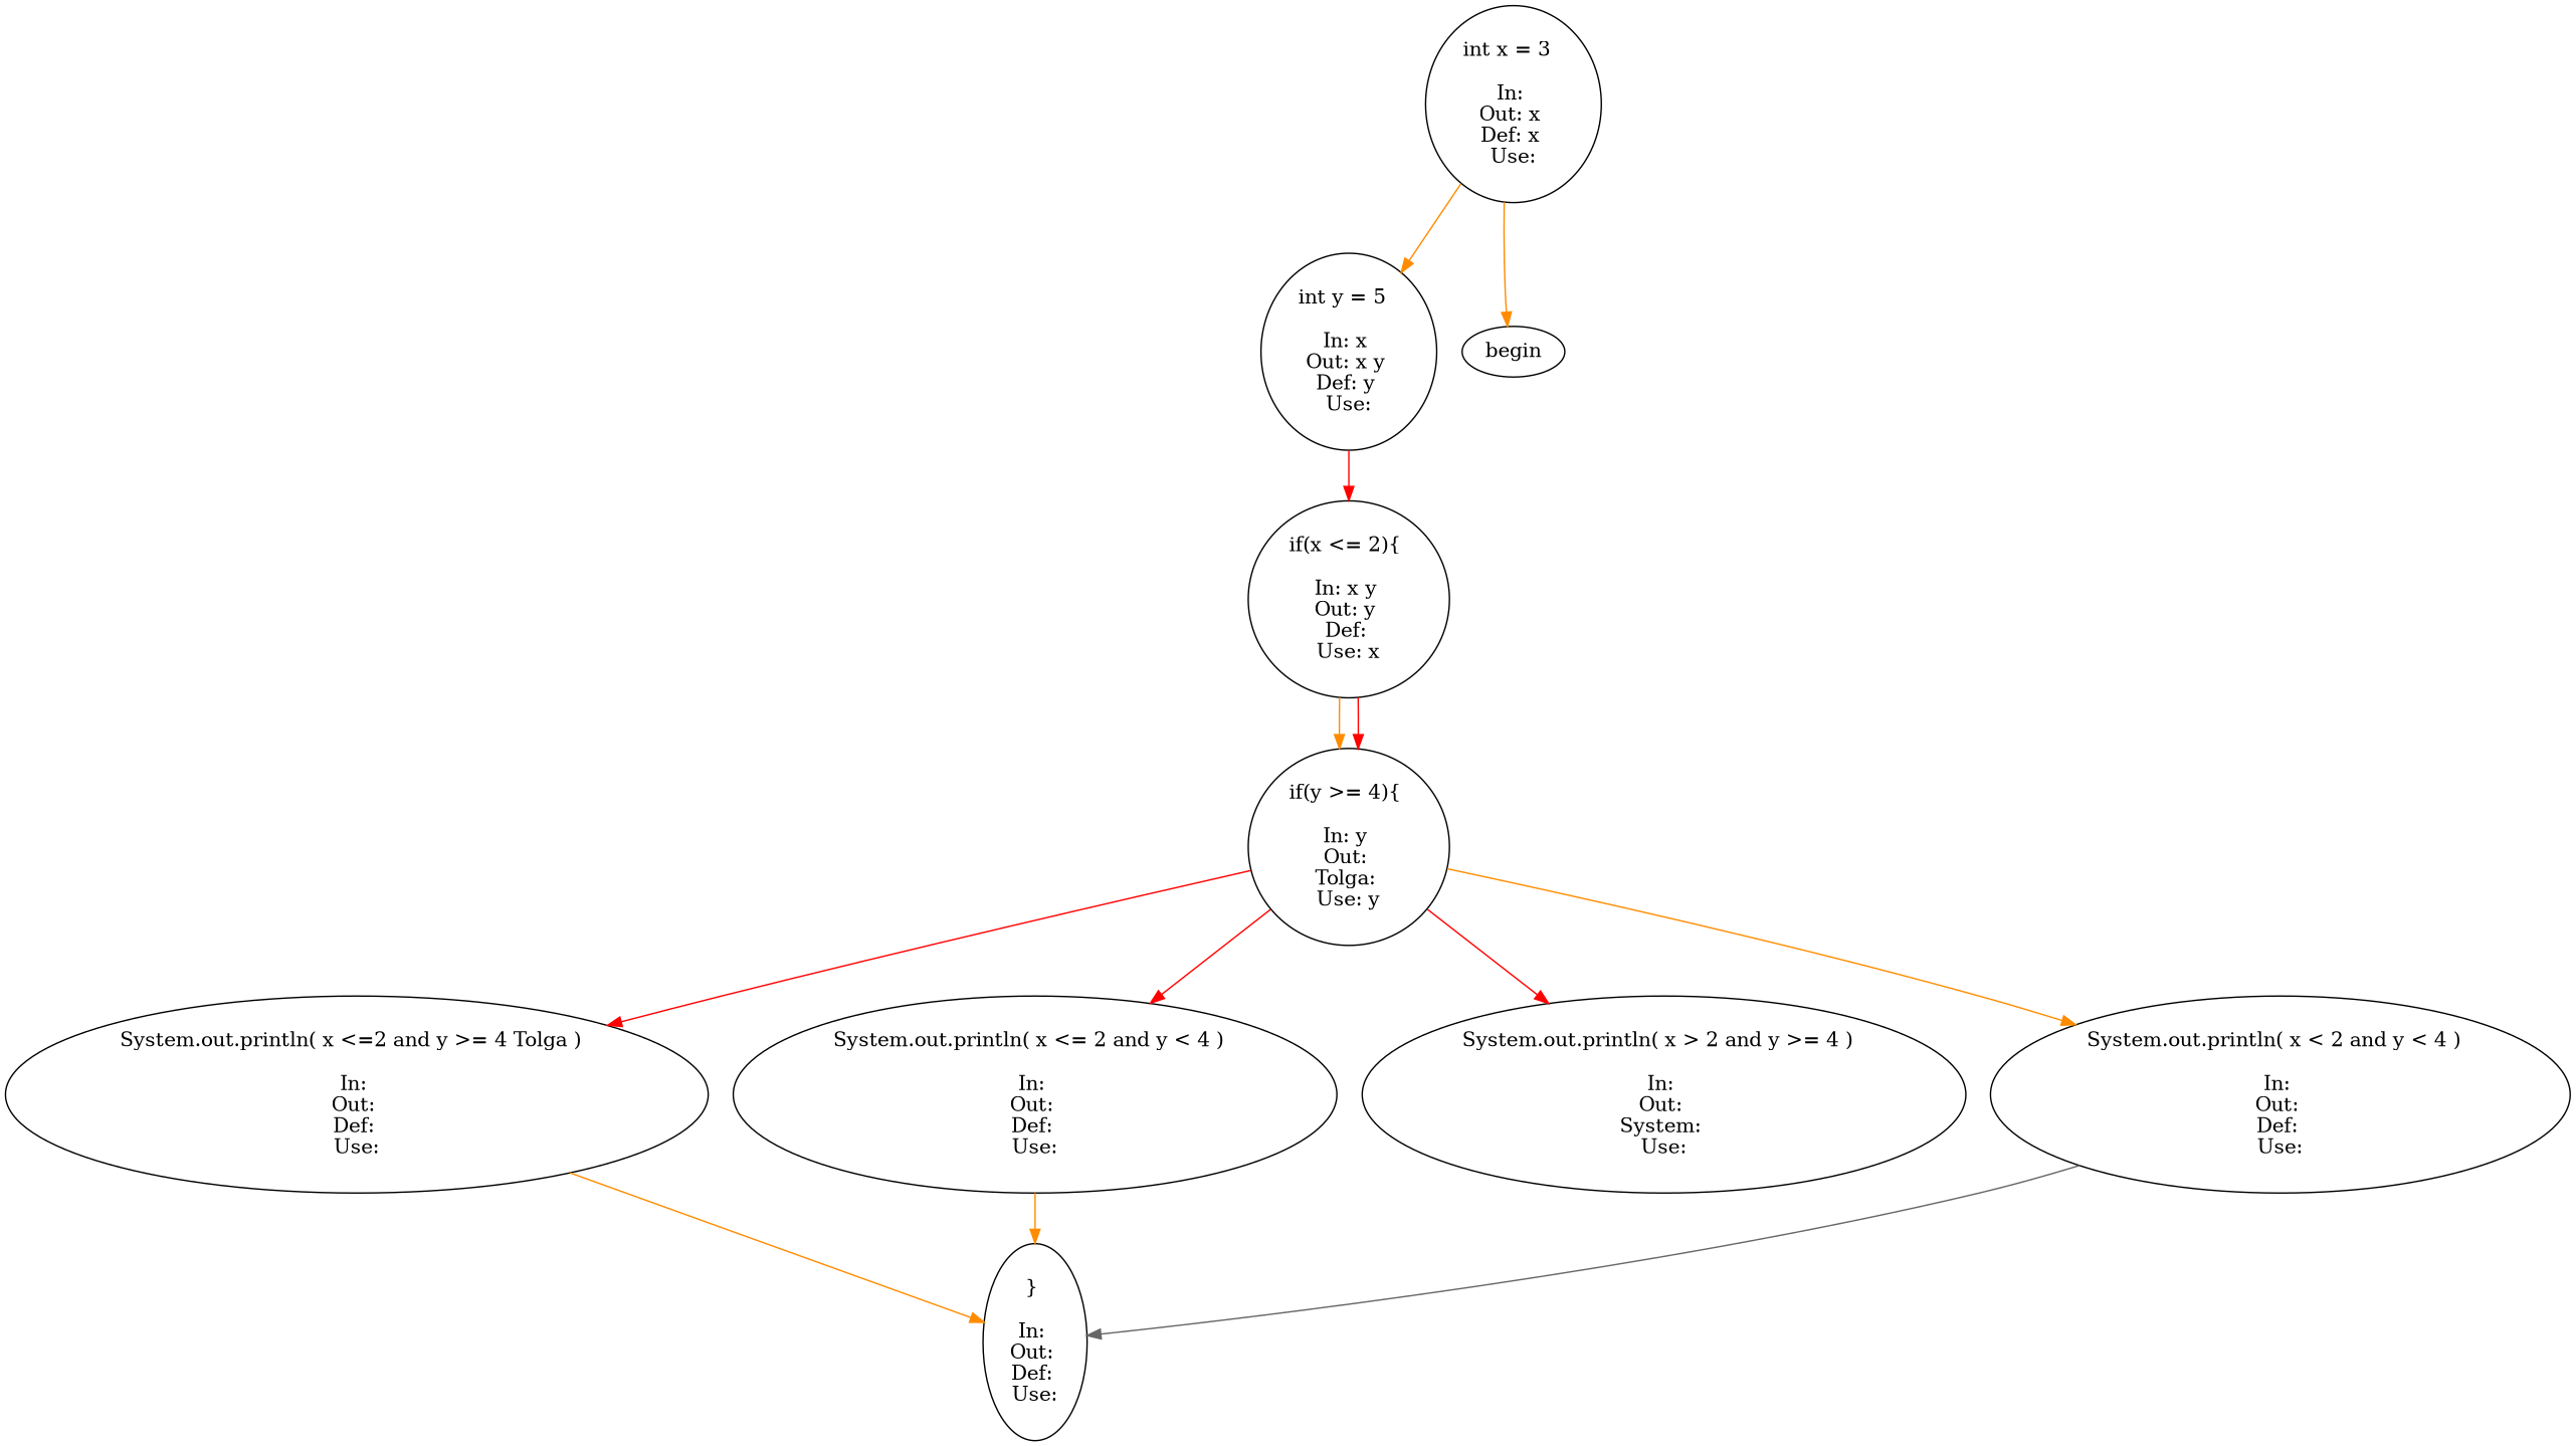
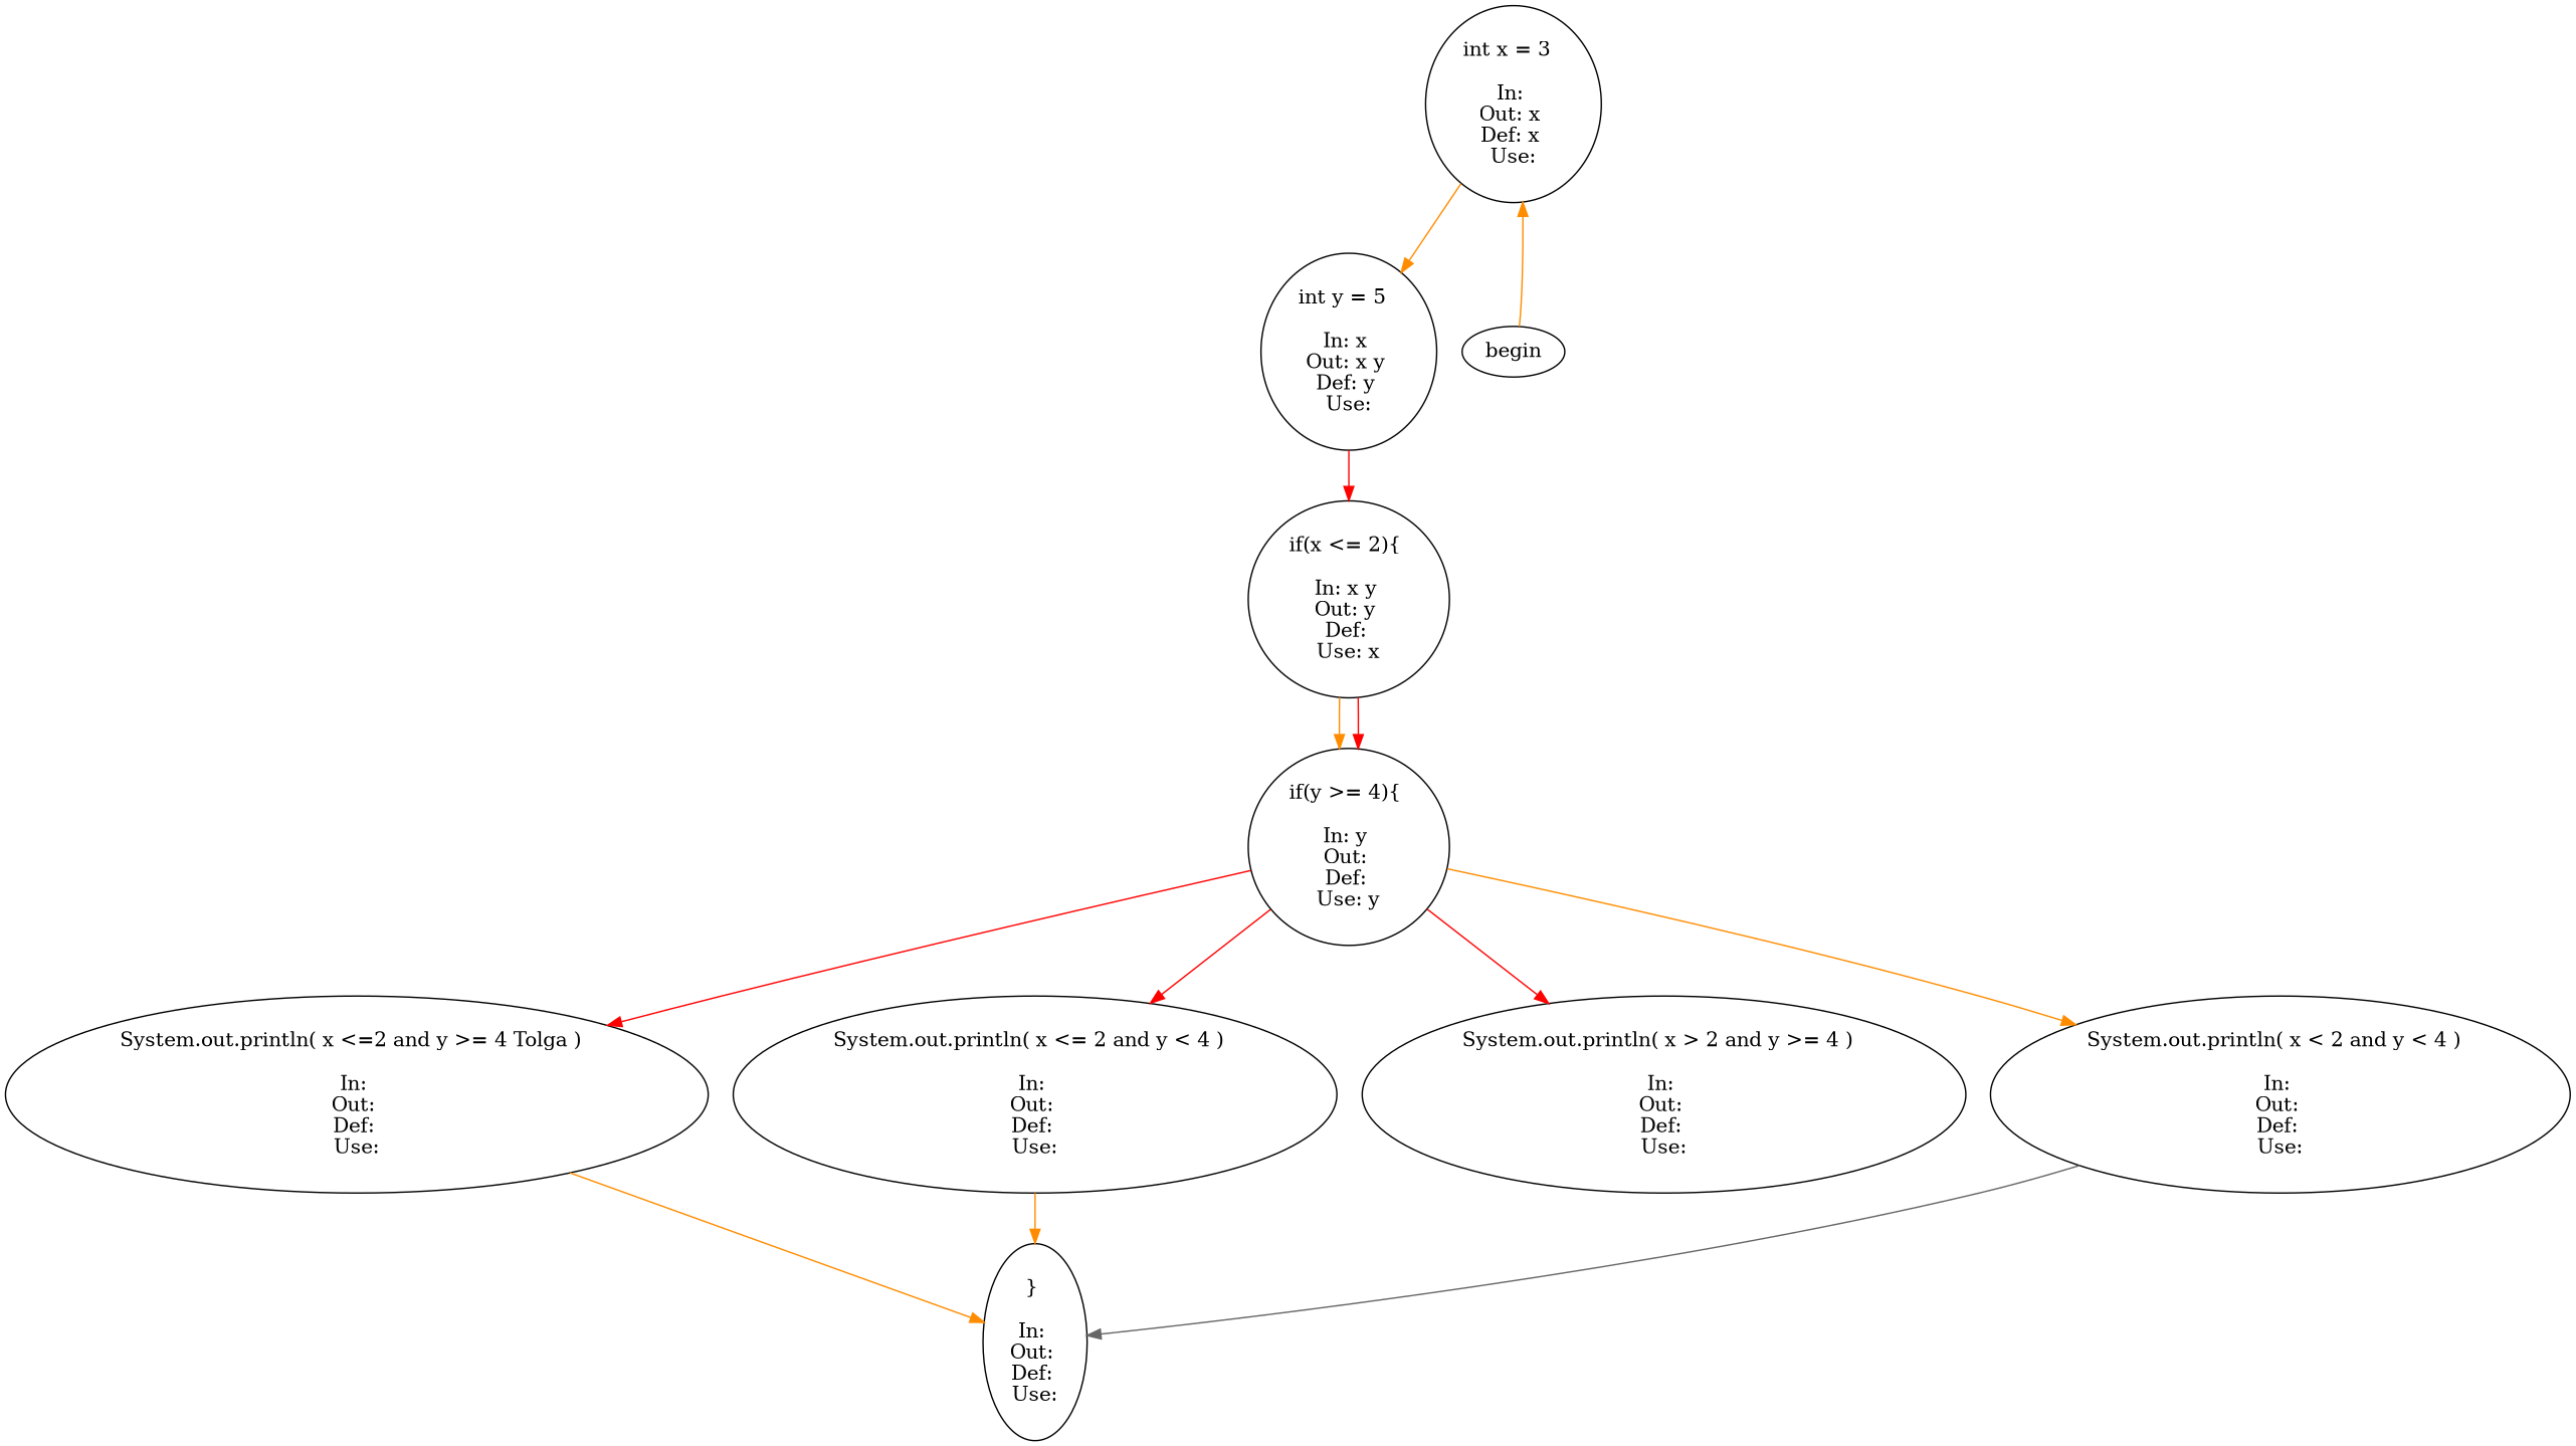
  digraph {
    edge [color=darkorange]
    n1 [label="int x = 3  \n\nIn: \nOut: x \nDef: x \nUse:"]
    n2 [label="int y = 5  \n\nIn: x \nOut: x y \nDef: y \nUse:"]
    begin
    n4 [label="if(x <= 2){ \n\nIn: x y \nOut: y \nDef: \nUse: x"]
-   n5 [label="if(y >= 4){ \n\nIn: y \nOut: \nTolga: \nUse: y"]
+   n5 [label="if(y >= 4){ \n\nIn: y \nOut: \nDef: \nUse: y"]
    n6 [label="System.out.println( x <=2 and y >= 4 Tolga )  \n\nIn: \nOut: \nDef: \nUse:"]
    n7 [label="System.out.println( x <= 2 and y < 4 )  \n\nIn: \nOut: \nDef: \nUse:"]
-   n8 [label="System.out.println( x > 2 and y >= 4 )  \n\nIn: \nOut: \nSystem: \nUse:"]
+   n8 [label="System.out.println( x > 2 and y >= 4 )  \n\nIn: \nOut: \nDef: \nUse:"]
    n9 [label="System.out.println( x < 2 and y < 4 )  \n\nIn: \nOut: \nDef: \nUse:"]
    n10 [label="} \n\nIn: \nOut: \nDef: \nUse:"]
    n1 -> n2
    n2 -> n4 [color=red]
-   n1 -> begin
+   begin -> n1
    n4 -> n5
    n4 -> n5 [color=red]
    n5 -> n6 [color=red]
    n5 -> n7 [color=red]
    n5 -> n8 [color=red]
    n5 -> n9
    n6 -> n10
    n7 -> n10
    n9 -> n10 [color=gray40]
  }
